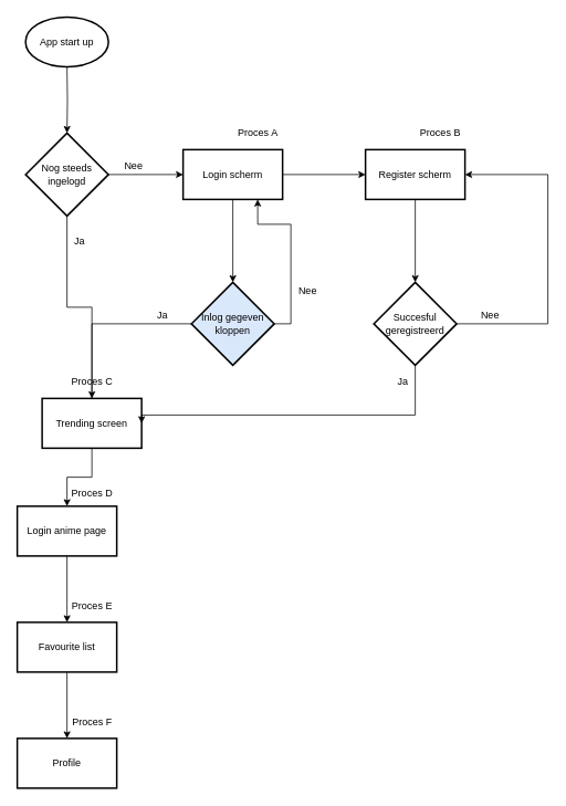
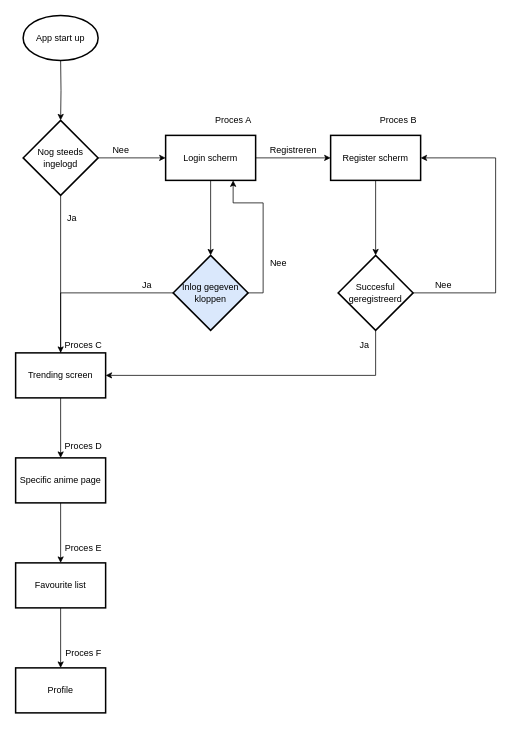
  <mxCell id="0" />
  <mxCell id="1" parent="0" />
  <mxCell id="2" value="" style="edgeStyle=orthogonalEdgeStyle;rounded=0;orthogonalLoop=1;jettySize=auto;html=1;" edge="1" parent="1" target="5"><mxGeometry relative="1" as="geometry"><mxPoint x="80" y="80" as="sourcePoint" /></mxGeometry></mxCell>
  <mxCell id="3" value="" style="edgeStyle=orthogonalEdgeStyle;rounded=0;orthogonalLoop=1;jettySize=auto;html=1;" edge="1" parent="1" source="5" target="8"><mxGeometry relative="1" as="geometry" /></mxCell>
  <mxCell id="4" value="" style="edgeStyle=orthogonalEdgeStyle;rounded=0;orthogonalLoop=1;jettySize=auto;html=1;" edge="1" parent="1" source="5" target="11"><mxGeometry relative="1" as="geometry" /></mxCell>
  <mxCell id="5" value="Nog steeds ingelogd" style="strokeWidth=2;html=1;shape=mxgraph.flowchart.decision;whiteSpace=wrap;" vertex="1" parent="1"><mxGeometry x="30" y="160" width="100" height="100" as="geometry" /></mxCell>
  <mxCell id="6" value="" style="edgeStyle=orthogonalEdgeStyle;rounded=0;orthogonalLoop=1;jettySize=auto;html=1;" edge="1" parent="1" source="8" target="14"><mxGeometry relative="1" as="geometry" /></mxCell>
  <mxCell id="7" value="" style="edgeStyle=orthogonalEdgeStyle;rounded=0;orthogonalLoop=1;jettySize=auto;html=1;" edge="1" parent="1" source="8" target="19"><mxGeometry relative="1" as="geometry" /></mxCell>
  <mxCell id="8" value="Login scherm" style="whiteSpace=wrap;html=1;strokeWidth=2;" vertex="1" parent="1"><mxGeometry x="220" y="180" width="120" height="60" as="geometry" /></mxCell>
  <mxCell id="9" value="Nee" style="text;html=1;align=center;verticalAlign=middle;resizable=0;points=[];autosize=1;" vertex="1" parent="1"><mxGeometry x="140" y="190" width="40" height="20" as="geometry" /></mxCell>
  <mxCell id="10" value="" style="edgeStyle=orthogonalEdgeStyle;rounded=0;orthogonalLoop=1;jettySize=auto;html=1;" edge="1" parent="1" source="11" target="31"><mxGeometry relative="1" as="geometry" /></mxCell>
- <mxCell id="11" value="Trending screen" style="whiteSpace=wrap;html=1;strokeWidth=2;" vertex="1" parent="1"><mxGeometry x="50" y="480" width="120" height="60" as="geometry" /></mxCell>
+ <mxCell id="11" value="Trending screen" style="whiteSpace=wrap;html=1;strokeWidth=2;" vertex="1" parent="1"><mxGeometry x="20" y="470" width="120" height="60" as="geometry" /></mxCell>
  <mxCell id="12" value="" style="edgeStyle=orthogonalEdgeStyle;rounded=0;orthogonalLoop=1;jettySize=auto;html=1;endArrow=none;" edge="1" parent="1" source="14" target="11"><mxGeometry relative="1" as="geometry" /></mxCell>
  <mxCell id="13" value="" style="edgeStyle=orthogonalEdgeStyle;rounded=0;orthogonalLoop=1;jettySize=auto;html=1;entryX=0.75;entryY=1;entryDx=0;entryDy=0;" edge="1" parent="1" source="14" target="8"><mxGeometry relative="1" as="geometry"><mxPoint x="370" y="240" as="targetPoint" /><Array as="points"><mxPoint x="350" y="390" /><mxPoint x="350" y="270" /><mxPoint x="310" y="270" /></Array></mxGeometry></mxCell>
  <mxCell id="14" value="Inlog gegeven kloppen" style="rhombus;whiteSpace=wrap;html=1;strokeWidth=2;fillColor=#dae8fc;" vertex="1" parent="1"><mxGeometry x="230" y="340" width="100" height="100" as="geometry" /></mxCell>
  <mxCell id="15" value="Ja" style="text;html=1;align=center;verticalAlign=middle;resizable=0;points=[];autosize=1;" vertex="1" parent="1"><mxGeometry x="180" y="370" width="30" height="20" as="geometry" /></mxCell>
  <mxCell id="16" value="Ja" style="text;html=1;align=center;verticalAlign=middle;resizable=0;points=[];autosize=1;" vertex="1" parent="1"><mxGeometry x="80" y="280" width="30" height="20" as="geometry" /></mxCell>
  <mxCell id="17" value="Nee" style="text;html=1;align=center;verticalAlign=middle;resizable=0;points=[];autosize=1;" vertex="1" parent="1"><mxGeometry x="350" y="340" width="40" height="20" as="geometry" /></mxCell>
  <mxCell id="18" value="" style="edgeStyle=orthogonalEdgeStyle;rounded=0;orthogonalLoop=1;jettySize=auto;html=1;" edge="1" parent="1" source="19" target="22"><mxGeometry relative="1" as="geometry" /></mxCell>
  <mxCell id="19" value="Register scherm" style="whiteSpace=wrap;html=1;strokeWidth=2;" vertex="1" parent="1"><mxGeometry x="440" y="180" width="120" height="60" as="geometry" /></mxCell>
  <mxCell id="20" value="" style="edgeStyle=orthogonalEdgeStyle;rounded=0;orthogonalLoop=1;jettySize=auto;html=1;exitX=0.5;exitY=1;exitDx=0;exitDy=0;entryX=1;entryY=0.5;entryDx=0;entryDy=0;" edge="1" parent="1" source="22" target="11"><mxGeometry relative="1" as="geometry"><mxPoint x="400" y="510" as="targetPoint" /><Array as="points"><mxPoint x="500" y="500" /></Array></mxGeometry></mxCell>
  <mxCell id="21" value="" style="edgeStyle=orthogonalEdgeStyle;rounded=0;orthogonalLoop=1;jettySize=auto;html=1;entryX=1;entryY=0.5;entryDx=0;entryDy=0;" edge="1" parent="1" source="22" target="19"><mxGeometry relative="1" as="geometry"><mxPoint x="620" y="210" as="targetPoint" /><Array as="points"><mxPoint x="660" y="390" /><mxPoint x="660" y="210" /></Array></mxGeometry></mxCell>
  <mxCell id="22" value="Succesful geregistreerd" style="rhombus;whiteSpace=wrap;html=1;strokeWidth=2;" vertex="1" parent="1"><mxGeometry x="450" y="340" width="100" height="100" as="geometry" /></mxCell>
  <mxCell id="23" value="Ja" style="text;html=1;align=center;verticalAlign=middle;resizable=0;points=[];autosize=1;" vertex="1" parent="1"><mxGeometry x="470" y="450" width="30" height="20" as="geometry" /></mxCell>
  <mxCell id="24" value="Nee" style="text;html=1;align=center;verticalAlign=middle;resizable=0;points=[];autosize=1;" vertex="1" parent="1"><mxGeometry x="570" y="370" width="40" height="20" as="geometry" /></mxCell>
+ <mxCell id="25" value="Registreren" style="text;html=1;align=center;verticalAlign=middle;resizable=0;points=[];autosize=1;" vertex="1" parent="1"><mxGeometry x="350" y="190" width="80" height="20" as="geometry" /></mxCell>
  <mxCell id="26" value="&lt;span&gt;App start up&lt;/span&gt;" style="strokeWidth=2;html=1;shape=mxgraph.flowchart.start_1;whiteSpace=wrap;" vertex="1" parent="1"><mxGeometry x="30" y="20" width="100" height="60" as="geometry" /></mxCell>
  <mxCell id="27" value="Proces A" style="text;html=1;align=center;verticalAlign=middle;resizable=0;points=[];autosize=1;" vertex="1" parent="1"><mxGeometry x="280" y="150" width="60" height="20" as="geometry" /></mxCell>
  <mxCell id="28" value="Proces B" style="text;html=1;align=center;verticalAlign=middle;resizable=0;points=[];autosize=1;" vertex="1" parent="1"><mxGeometry x="500" y="150" width="60" height="20" as="geometry" /></mxCell>
  <mxCell id="29" value="Proces C" style="text;html=1;align=center;verticalAlign=middle;resizable=0;points=[];autosize=1;" vertex="1" parent="1"><mxGeometry x="80" y="450" width="60" height="20" as="geometry" /></mxCell>
  <mxCell id="30" value="" style="edgeStyle=orthogonalEdgeStyle;rounded=0;orthogonalLoop=1;jettySize=auto;html=1;" edge="1" parent="1" source="31" target="34"><mxGeometry relative="1" as="geometry" /></mxCell>
- <mxCell id="31" value="Login anime page" style="whiteSpace=wrap;html=1;strokeWidth=2;direction=west;" vertex="1" parent="1"><mxGeometry x="20" y="610" width="120" height="60" as="geometry" /></mxCell>
+ <mxCell id="31" value="Specific anime page" style="whiteSpace=wrap;html=1;strokeWidth=2;direction=west;" vertex="1" parent="1"><mxGeometry x="20" y="610" width="120" height="60" as="geometry" /></mxCell>
  <mxCell id="32" value="Proces D" style="text;html=1;align=center;verticalAlign=middle;resizable=0;points=[];autosize=1;" vertex="1" parent="1"><mxGeometry x="80" y="585" width="60" height="20" as="geometry" /></mxCell>
  <mxCell id="33" value="" style="edgeStyle=orthogonalEdgeStyle;rounded=0;orthogonalLoop=1;jettySize=auto;html=1;" edge="1" parent="1" source="34" target="36"><mxGeometry relative="1" as="geometry" /></mxCell>
  <mxCell id="34" value="Favourite list" style="whiteSpace=wrap;html=1;strokeWidth=2;direction=west;" vertex="1" parent="1"><mxGeometry x="20" y="750" width="120" height="60" as="geometry" /></mxCell>
  <mxCell id="35" value="Proces E" style="text;html=1;align=center;verticalAlign=middle;resizable=0;points=[];autosize=1;" vertex="1" parent="1"><mxGeometry x="80" y="720" width="60" height="20" as="geometry" /></mxCell>
  <mxCell id="36" value="Profile" style="whiteSpace=wrap;html=1;strokeWidth=2;direction=west;" vertex="1" parent="1"><mxGeometry x="20" y="890" width="120" height="60" as="geometry" /></mxCell>
  <mxCell id="37" value="Proces F" style="text;html=1;align=center;verticalAlign=middle;resizable=0;points=[];autosize=1;" vertex="1" parent="1"><mxGeometry x="80" y="860" width="60" height="20" as="geometry" /></mxCell>
